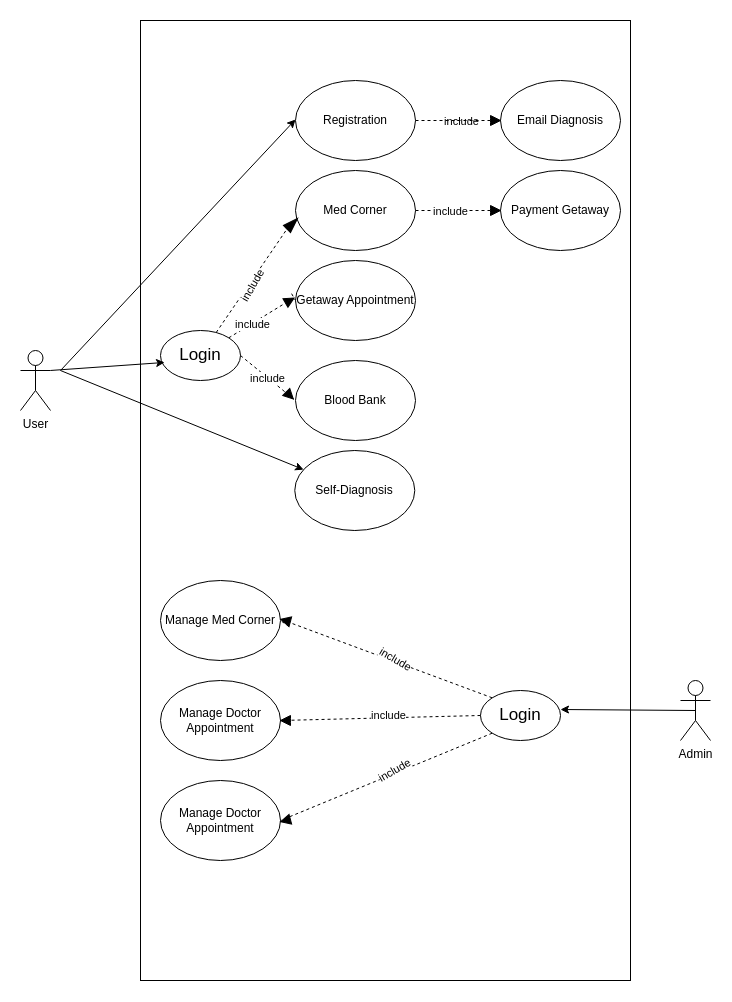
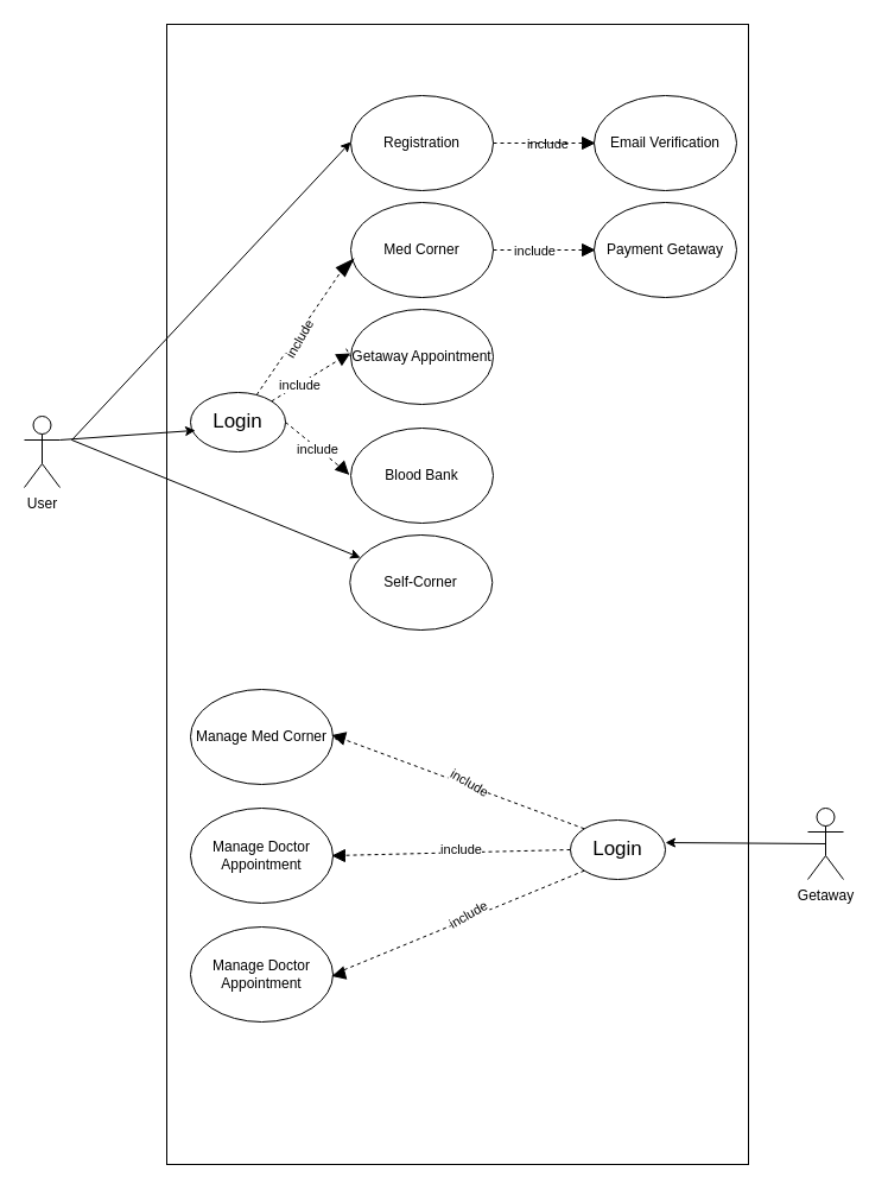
  <mxCell id="0" />
  <mxCell id="1" parent="0" />
  <mxCell id="2" value="User" style="shape=umlActor;verticalLabelPosition=bottom;verticalAlign=top;html=1;outlineConnect=0;" vertex="1" parent="1"><mxGeometry x="20" y="350" width="30" height="60" as="geometry" /></mxCell>
- <mxCell id="3" value="Admin" style="shape=umlActor;verticalLabelPosition=bottom;verticalAlign=top;html=1;outlineConnect=0;" vertex="1" parent="1"><mxGeometry x="680" y="680" width="30" height="60" as="geometry" /></mxCell>
+ <mxCell id="3" value="Getaway" style="shape=umlActor;verticalLabelPosition=bottom;verticalAlign=top;html=1;outlineConnect=0;" vertex="1" parent="1"><mxGeometry x="680" y="680" width="30" height="60" as="geometry" /></mxCell>
  <mxCell id="4" value="" style="rounded=0;whiteSpace=wrap;html=1;" vertex="1" parent="1"><mxGeometry x="140" y="20" width="490" height="960" as="geometry" /></mxCell>
  <mxCell id="5" value="Registration" style="ellipse;whiteSpace=wrap;html=1;" vertex="1" parent="1"><mxGeometry x="295" y="80" width="120" height="80" as="geometry" /></mxCell>
- <mxCell id="6" value="Self-Diagnosis" style="ellipse;whiteSpace=wrap;html=1;" vertex="1" parent="1"><mxGeometry x="294.27" y="450" width="120" height="80" as="geometry" /></mxCell>
+ <mxCell id="6" value="Self-Corner" style="ellipse;whiteSpace=wrap;html=1;" vertex="1" parent="1"><mxGeometry x="294.27" y="450" width="120" height="80" as="geometry" /></mxCell>
  <mxCell id="7" value="Blood Bank" style="ellipse;whiteSpace=wrap;html=1;" vertex="1" parent="1"><mxGeometry x="295" y="360" width="120" height="80" as="geometry" /></mxCell>
  <mxCell id="8" value="Getaway Appointment" style="ellipse;whiteSpace=wrap;html=1;" vertex="1" parent="1"><mxGeometry x="295" y="260" width="120" height="80" as="geometry" /></mxCell>
  <mxCell id="9" value="Med Corner" style="ellipse;whiteSpace=wrap;html=1;" vertex="1" parent="1"><mxGeometry x="295" y="170" width="120" height="80" as="geometry" /></mxCell>
  <mxCell id="10" value="Manage Med Corner" style="ellipse;whiteSpace=wrap;html=1;" vertex="1" parent="1"><mxGeometry x="160" y="580" width="120" height="80" as="geometry" /></mxCell>
  <mxCell id="11" value="Manage Doctor Appointment" style="ellipse;whiteSpace=wrap;html=1;" vertex="1" parent="1"><mxGeometry x="160" y="680" width="120" height="80" as="geometry" /></mxCell>
  <mxCell id="12" value="Payment Getaway" style="ellipse;whiteSpace=wrap;html=1;" vertex="1" parent="1"><mxGeometry x="500" y="170" width="120" height="80" as="geometry" /></mxCell>
  <mxCell id="13" value="" style="endArrow=none;dashed=1;html=1;rounded=0;entryX=0;entryY=0.5;entryDx=0;entryDy=0;" edge="1" parent="1" source="36" target="12"><mxGeometry width="50" height="50" relative="1" as="geometry"><mxPoint x="415" y="330" as="sourcePoint" /><mxPoint x="480" y="280" as="targetPoint" /></mxGeometry></mxCell>
  <mxCell id="14" value="Manage Doctor Appointment" style="ellipse;whiteSpace=wrap;html=1;" vertex="1" parent="1"><mxGeometry x="160" y="780" width="120" height="80" as="geometry" /></mxCell>
  <mxCell id="15" value="&lt;font style=&quot;font-size: 17px;&quot;&gt;Login&lt;/font&gt;" style="ellipse;whiteSpace=wrap;html=1;" vertex="1" parent="1"><mxGeometry x="160" y="330" width="80" height="50" as="geometry" /></mxCell>
  <mxCell id="16" value="" style="endArrow=classic;html=1;rounded=0;entryX=0.051;entryY=0.639;entryDx=0;entryDy=0;entryPerimeter=0;exitX=1;exitY=0.333;exitDx=0;exitDy=0;exitPerimeter=0;" edge="1" parent="1" source="2" target="15"><mxGeometry width="50" height="50" relative="1" as="geometry"><mxPoint x="380" y="200" as="sourcePoint" /><mxPoint x="430" y="150" as="targetPoint" /></mxGeometry></mxCell>
  <mxCell id="17" value="" style="endArrow=none;dashed=1;html=1;rounded=0;exitX=1;exitY=0.5;exitDx=0;exitDy=0;entryX=0;entryY=0.5;entryDx=0;entryDy=0;" edge="1" parent="1" source="15" target="7"><mxGeometry width="50" height="50" relative="1" as="geometry"><mxPoint x="160" y="470" as="sourcePoint" /><mxPoint x="210" y="420" as="targetPoint" /></mxGeometry></mxCell>
  <mxCell id="18" value="include" style="edgeLabel;html=1;align=center;verticalAlign=middle;resizable=0;points=[];" vertex="1" connectable="0" parent="17"><mxGeometry x="-0.02" y="-1" relative="1" as="geometry"><mxPoint as="offset" /></mxGeometry></mxCell>
  <mxCell id="19" value="" style="endArrow=none;dashed=1;html=1;rounded=0;exitX=1;exitY=0;exitDx=0;exitDy=0;entryX=0;entryY=0.5;entryDx=0;entryDy=0;" edge="1" parent="1" source="26" target="8"><mxGeometry width="50" height="50" relative="1" as="geometry"><mxPoint x="380" y="220" as="sourcePoint" /><mxPoint x="430" y="170" as="targetPoint" /></mxGeometry></mxCell>
  <mxCell id="20" value="" style="endArrow=classic;html=1;rounded=0;" edge="1" parent="1" target="6"><mxGeometry width="50" height="50" relative="1" as="geometry"><mxPoint x="60" y="370" as="sourcePoint" /><mxPoint x="430" y="300" as="targetPoint" /></mxGeometry></mxCell>
  <mxCell id="21" value="" style="endArrow=none;dashed=1;html=1;rounded=0;entryX=0;entryY=0.5;entryDx=0;entryDy=0;" edge="1" parent="1" source="15" target="23"><mxGeometry width="50" height="50" relative="1" as="geometry"><mxPoint x="215" y="332" as="sourcePoint" /><mxPoint x="295" y="210" as="targetPoint" /></mxGeometry></mxCell>
  <mxCell id="22" value="include" style="edgeLabel;html=1;align=center;verticalAlign=middle;resizable=0;points=[];rotation=-60;" vertex="1" connectable="0" parent="21"><mxGeometry x="-0.081" y="-3" relative="1" as="geometry"><mxPoint as="offset" /></mxGeometry></mxCell>
  <mxCell id="23" value="" style="html=1;shadow=0;dashed=0;align=center;verticalAlign=middle;shape=mxgraph.arrows2.arrow;dy=0.6;dx=40;notch=0;fillColor=#000000;rotation=-45;" vertex="1" parent="1"><mxGeometry x="284.27" y="218.23" width="15" height="10" as="geometry" /></mxCell>
  <mxCell id="24" value="" style="endArrow=none;dashed=1;html=1;rounded=0;exitX=1;exitY=0;exitDx=0;exitDy=0;entryX=0;entryY=0.5;entryDx=0;entryDy=0;" edge="1" parent="1" source="15" target="26"><mxGeometry width="50" height="50" relative="1" as="geometry"><mxPoint x="228" y="337" as="sourcePoint" /><mxPoint x="295" y="300" as="targetPoint" /></mxGeometry></mxCell>
  <mxCell id="25" value="include" style="edgeLabel;html=1;align=center;verticalAlign=middle;resizable=0;points=[];" vertex="1" connectable="0" parent="24"><mxGeometry x="-0.201" relative="1" as="geometry"><mxPoint as="offset" /></mxGeometry></mxCell>
  <mxCell id="26" value="" style="html=1;shadow=0;dashed=0;align=center;verticalAlign=middle;shape=mxgraph.arrows2.arrow;dy=0.6;dx=40;notch=0;fillColor=#000000;rotation=-30;" vertex="1" parent="1"><mxGeometry x="284.27" y="295" width="10" height="10" as="geometry" /></mxCell>
  <mxCell id="27" value="" style="html=1;shadow=0;dashed=0;align=center;verticalAlign=middle;shape=mxgraph.arrows2.arrow;dy=0.6;dx=40;notch=0;fillColor=#000000;rotation=45;" vertex="1" parent="1"><mxGeometry x="284.27" y="390" width="10" height="10" as="geometry" /></mxCell>
  <mxCell id="28" value="" style="endArrow=classic;html=1;rounded=0;" edge="1" parent="1"><mxGeometry width="50" height="50" relative="1" as="geometry"><mxPoint x="60" y="370" as="sourcePoint" /><mxPoint x="295" y="119" as="targetPoint" /></mxGeometry></mxCell>
- <mxCell id="29" value="Email Diagnosis" style="ellipse;whiteSpace=wrap;html=1;" vertex="1" parent="1"><mxGeometry x="500" y="80" width="120" height="80" as="geometry" /></mxCell>
+ <mxCell id="29" value="Email Verification" style="ellipse;whiteSpace=wrap;html=1;" vertex="1" parent="1"><mxGeometry x="500" y="80" width="120" height="80" as="geometry" /></mxCell>
  <mxCell id="30" value="" style="endArrow=none;dashed=1;html=1;rounded=0;entryX=0;entryY=0.5;entryDx=0;entryDy=0;exitX=1;exitY=0.5;exitDx=0;exitDy=0;" edge="1" parent="1" source="33" target="29"><mxGeometry width="50" height="50" relative="1" as="geometry"><mxPoint x="410" y="130" as="sourcePoint" /><mxPoint x="460" y="80" as="targetPoint" /></mxGeometry></mxCell>
  <mxCell id="31" value="include" style="edgeLabel;html=1;align=center;verticalAlign=middle;resizable=0;points=[];" vertex="1" connectable="0" parent="1"><mxGeometry x="460.004" y="120" as="geometry" /></mxCell>
  <mxCell id="32" value="" style="endArrow=none;dashed=1;html=1;rounded=0;entryX=0;entryY=0.5;entryDx=0;entryDy=0;exitX=1;exitY=0.5;exitDx=0;exitDy=0;" edge="1" parent="1" source="5" target="33"><mxGeometry width="50" height="50" relative="1" as="geometry"><mxPoint x="415" y="120" as="sourcePoint" /><mxPoint x="500" y="120" as="targetPoint" /></mxGeometry></mxCell>
  <mxCell id="33" value="" style="html=1;shadow=0;dashed=0;align=center;verticalAlign=middle;shape=mxgraph.arrows2.arrow;dy=0.6;dx=40;notch=0;fillColor=#000000;" vertex="1" parent="1"><mxGeometry x="490" y="115" width="10" height="10" as="geometry" /></mxCell>
  <mxCell id="34" value="" style="endArrow=none;dashed=1;html=1;rounded=0;entryX=0;entryY=0.5;entryDx=0;entryDy=0;" edge="1" parent="1" source="9" target="36"><mxGeometry width="50" height="50" relative="1" as="geometry"><mxPoint x="415" y="210" as="sourcePoint" /><mxPoint x="500" y="210" as="targetPoint" /></mxGeometry></mxCell>
  <mxCell id="35" value="include" style="edgeLabel;html=1;align=center;verticalAlign=middle;resizable=0;points=[];" vertex="1" connectable="0" parent="34"><mxGeometry x="-0.09" relative="1" as="geometry"><mxPoint as="offset" /></mxGeometry></mxCell>
  <mxCell id="36" value="" style="html=1;shadow=0;dashed=0;align=center;verticalAlign=middle;shape=mxgraph.arrows2.arrow;dy=0.6;dx=40;notch=0;fillColor=#000000;" vertex="1" parent="1"><mxGeometry x="490" y="205" width="10" height="10" as="geometry" /></mxCell>
  <mxCell id="37" value="&lt;font style=&quot;font-size: 17px;&quot;&gt;Login&lt;/font&gt;" style="ellipse;whiteSpace=wrap;html=1;" vertex="1" parent="1"><mxGeometry x="480" y="690" width="80" height="50" as="geometry" /></mxCell>
  <mxCell id="38" value="" style="endArrow=classic;html=1;rounded=0;exitX=0.5;exitY=0.5;exitDx=0;exitDy=0;exitPerimeter=0;" edge="1" parent="1" source="3"><mxGeometry width="50" height="50" relative="1" as="geometry"><mxPoint x="317" y="610" as="sourcePoint" /><mxPoint x="560" y="709" as="targetPoint" /></mxGeometry></mxCell>
  <mxCell id="39" value="" style="endArrow=none;dashed=1;html=1;rounded=0;entryX=1;entryY=0.5;entryDx=0;entryDy=0;exitX=0;exitY=1;exitDx=0;exitDy=0;" edge="1" parent="1" source="37" target="14"><mxGeometry width="50" height="50" relative="1" as="geometry"><mxPoint x="414.27" y="643" as="sourcePoint" /><mxPoint x="484.27" y="540" as="targetPoint" /></mxGeometry></mxCell>
  <mxCell id="40" value="include" style="edgeLabel;html=1;align=center;verticalAlign=middle;resizable=0;points=[];rotation=-30;" vertex="1" connectable="0" parent="39"><mxGeometry x="-0.081" y="-3" relative="1" as="geometry"><mxPoint as="offset" /></mxGeometry></mxCell>
  <mxCell id="41" value="" style="endArrow=none;dashed=1;html=1;rounded=0;entryX=1;entryY=0.5;entryDx=0;entryDy=0;exitX=0;exitY=0.5;exitDx=0;exitDy=0;" edge="1" parent="1" source="48" target="11"><mxGeometry width="50" height="50" relative="1" as="geometry"><mxPoint x="424.27" y="653" as="sourcePoint" /><mxPoint x="494.27" y="550" as="targetPoint" /></mxGeometry></mxCell>
  <mxCell id="42" value="" style="endArrow=none;dashed=1;html=1;rounded=0;entryX=1;entryY=0.5;entryDx=0;entryDy=0;exitX=0;exitY=0;exitDx=0;exitDy=0;" edge="1" parent="1" source="45" target="10"><mxGeometry width="50" height="50" relative="1" as="geometry"><mxPoint x="434.27" y="663" as="sourcePoint" /><mxPoint x="504.27" y="560" as="targetPoint" /></mxGeometry></mxCell>
  <mxCell id="43" value="" style="endArrow=none;dashed=1;html=1;rounded=0;entryX=1;entryY=0.5;entryDx=0;entryDy=0;exitX=0;exitY=0;exitDx=0;exitDy=0;" edge="1" parent="1" source="37" target="45"><mxGeometry width="50" height="50" relative="1" as="geometry"><mxPoint x="492" y="697" as="sourcePoint" /><mxPoint x="280" y="620" as="targetPoint" /></mxGeometry></mxCell>
  <mxCell id="44" value="include" style="edgeLabel;html=1;align=center;verticalAlign=middle;resizable=0;points=[];rotation=30;" vertex="1" connectable="0" parent="43"><mxGeometry x="-0.081" y="-3" relative="1" as="geometry"><mxPoint as="offset" /></mxGeometry></mxCell>
  <mxCell id="45" value="" style="html=1;shadow=0;dashed=0;align=center;verticalAlign=middle;shape=mxgraph.arrows2.arrow;dy=0.6;dx=40;notch=0;fillColor=#000000;rotation=-165;" vertex="1" parent="1"><mxGeometry x="280" y="615" width="10" height="10" as="geometry" /></mxCell>
  <mxCell id="46" value="" style="endArrow=none;dashed=1;html=1;rounded=0;entryX=1;entryY=0.5;entryDx=0;entryDy=0;exitX=0;exitY=0.5;exitDx=0;exitDy=0;" edge="1" parent="1" source="37" target="48"><mxGeometry width="50" height="50" relative="1" as="geometry"><mxPoint x="480" y="715" as="sourcePoint" /><mxPoint x="280" y="720" as="targetPoint" /></mxGeometry></mxCell>
  <mxCell id="47" value="include" style="edgeLabel;html=1;align=center;verticalAlign=middle;resizable=0;points=[];rotation=0;" vertex="1" connectable="0" parent="46"><mxGeometry x="-0.081" y="-3" relative="1" as="geometry"><mxPoint as="offset" /></mxGeometry></mxCell>
  <mxCell id="48" value="" style="html=1;shadow=0;dashed=0;align=center;verticalAlign=middle;shape=mxgraph.arrows2.arrow;dy=0.6;dx=40;notch=0;fillColor=#000000;rotation=-180;" vertex="1" parent="1"><mxGeometry x="280" y="715" width="10" height="10" as="geometry" /></mxCell>
  <mxCell id="49" value="" style="html=1;shadow=0;dashed=0;align=center;verticalAlign=middle;shape=mxgraph.arrows2.arrow;dy=0.6;dx=40;notch=0;fillColor=#000000;rotation=-195;" vertex="1" parent="1"><mxGeometry x="280" y="815" width="10" height="10" as="geometry" /></mxCell>
